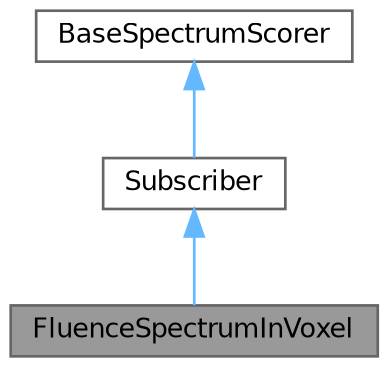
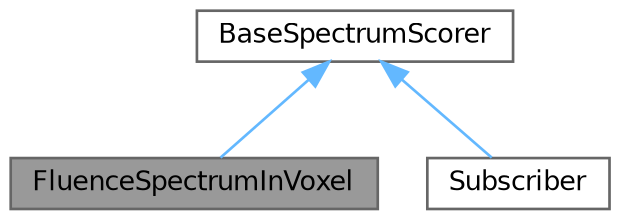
  digraph {
    node [color=gray40 fillcolor=white fontname=Helvetica fontsize=10 shape=box style=filled]
    edge [color=steelblue1 dir=back fontname=Helvetica fontsize=10 labelfontname=Helvetica labelfontsize=10 style=solid]
    n1 [fillcolor=grey60 fontcolor=black height=0.2 label=FluenceSpectrumInVoxel width=0.4]
    n2 [height=0.2 label=BaseSpectrumScorer width=0.4]
    n3 [height=0.2 label=Subscriber width=0.4]
-   n3 -> n1
+   n2 -> n1
    n2 -> n3
  }
